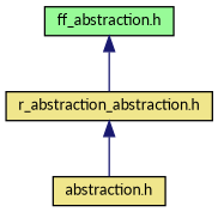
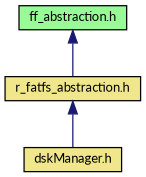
  digraph {
    fontname=Lato
    node [color=black fillcolor=khaki fontname=Lato fontsize=10 shape=record style=filled]
    edge [color=midnightblue dir=back fontname=Lato fontsize=10 labelfontname=Helvetica labelfontsize=10 style=solid]
    n1 [fillcolor=palegreen fontcolor=black height=0.2 label="ff_abstraction.h" width=0.4]
-   n2 [height=0.2 label="r_abstraction_abstraction.h" width=0.4]
-   n3 [height=0.2 label="abstraction.h" width=0.4]
+   n2 [height=0.2 label="r_fatfs_abstraction.h" width=0.4]
+   n3 [height=0.2 label="dskManager.h" width=0.4]
    n1 -> n2
    n2 -> n3
  }
